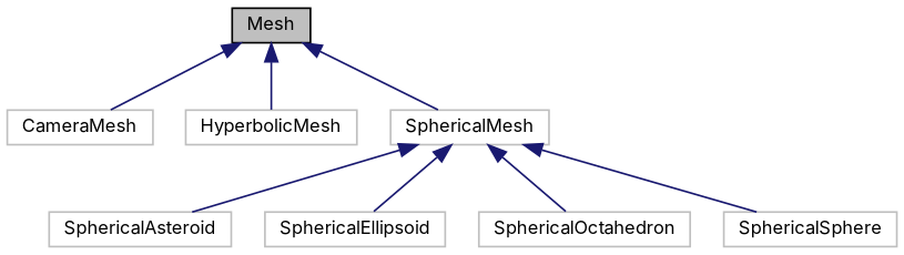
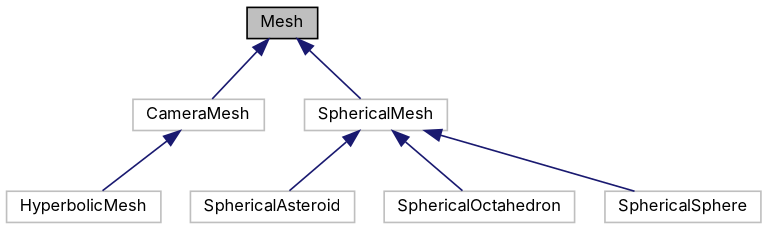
  digraph {
    fontname=Inter
    rankdir=TB
    node [color=grey75 fillcolor=white fontname=Inter fontsize=10 shape=record style=filled]
    edge [color=midnightblue dir=back fontname=Inter fontsize=10 labelfontname=Helvetica labelfontsize=10 style=solid]
    n1 [color=black fillcolor=grey75 fontcolor=black height=0.2 label=Mesh width=0.4]
    n2 [height=0.2 label=CameraMesh width=0.4]
    n3 [height=0.2 label=HyperbolicMesh width=0.4]
    n4 [height=0.2 label=SphericalMesh width=0.4]
    n5 [height=0.2 label=SphericalAsteroid width=0.4]
-   n6 [height=0.2 label=SphericalEllipsoid width=0.4]
    n7 [height=0.2 label=SphericalOctahedron width=0.4]
    n8 [height=0.2 label=SphericalSphere width=0.4]
    n1 -> n2
-   n1 -> n3
+   n2 -> n3
    n1 -> n4
    n4 -> n5
-   n4 -> n6
    n4 -> n7
    n4 -> n8
  }
